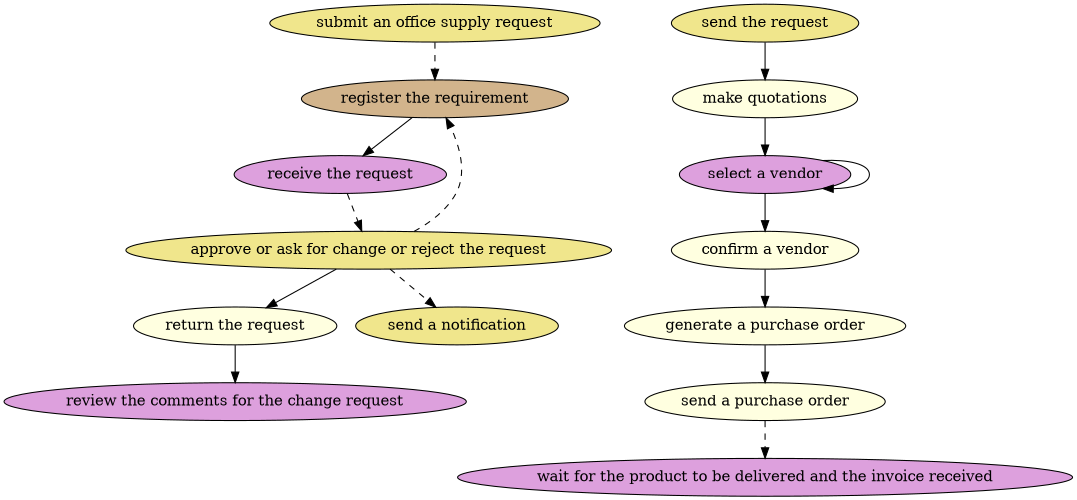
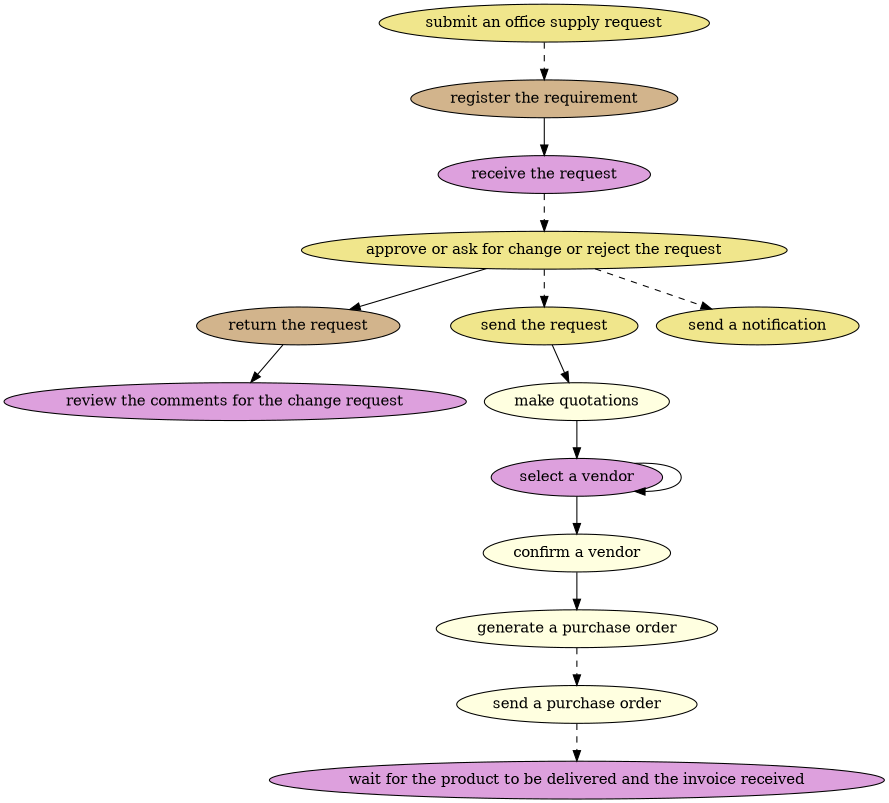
  digraph {
    node [fillcolor=khaki style=filled]
    edge [attrs="{'type': 'flow', 'label': 'flow'}" style=solid]
    "submit an office supply request" [attrs="{'type': 'Activity', 'label': 'submit an office supply request'}"]
    "register the requirement" [attrs="{'type': 'Activity', 'label': 'register the requirement'}" fillcolor=tan]
    "receive the request" [attrs="{'type': 'Activity', 'label': 'receive the request'}" fillcolor=plum]
    "approve or ask for change or reject the request" [attrs="{'type': 'Activity', 'label': 'approve or ask for change or reject the request'}"]
-   "return the request" [attrs="{'type': 'Activity', 'label': 'return the request'}" fillcolor=lightyellow]
+   "return the request" [attrs="{'type': 'Activity', 'label': 'return the request'}" fillcolor=tan]
    "send the request" [attrs="{'type': 'Activity', 'label': 'send the request'}"]
    "send a notification" [attrs="{'type': 'Activity', 'label': 'send a notification'}"]
    "review the comments for the change request" [attrs="{'type': 'Activity', 'label': 'review the comments for the change request'}" fillcolor=plum]
    "make quotations" [attrs="{'type': 'Activity', 'label': 'make quotations'}" fillcolor=lightyellow]
    "select a vendor" [attrs="{'type': 'Activity', 'label': 'select a vendor'}" fillcolor=plum]
    "confirm a vendor" [attrs="{'type': 'Activity', 'label': 'confirm a vendor'}" fillcolor=lightyellow]
    "generate a purchase order" [attrs="{'type': 'Activity', 'label': 'generate a purchase order'}" fillcolor=lightyellow]
    "send a purchase order" [attrs="{'type': 'Activity', 'label': 'send a purchase order'}" fillcolor=lightyellow]
    "wait for the product to be delivered and the invoice received" [attrs="{'type': 'Activity', 'label': 'wait for the product to be delivered and the invoice received'}" fillcolor=plum]
    "submit an office supply request" -> "register the requirement" [style=dashed]
    "register the requirement" -> "receive the request"
    "receive the request" -> "approve or ask for change or reject the request" [style=dashed]
    "approve or ask for change or reject the request" -> "return the request"
-   "approve or ask for change or reject the request" -> "register the requirement" [style=dashed]
+   "approve or ask for change or reject the request" -> "send the request" [style=dashed]
    "approve or ask for change or reject the request" -> "send a notification" [style=dashed]
    "return the request" -> "review the comments for the change request"
    "send the request" -> "make quotations"
    "make quotations" -> "select a vendor"
    "select a vendor" -> "select a vendor"
    "select a vendor" -> "confirm a vendor"
    "confirm a vendor" -> "generate a purchase order"
-   "generate a purchase order" -> "send a purchase order"
+   "generate a purchase order" -> "send a purchase order" [style=dashed]
    "send a purchase order" -> "wait for the product to be delivered and the invoice received" [style=dashed]
  }
